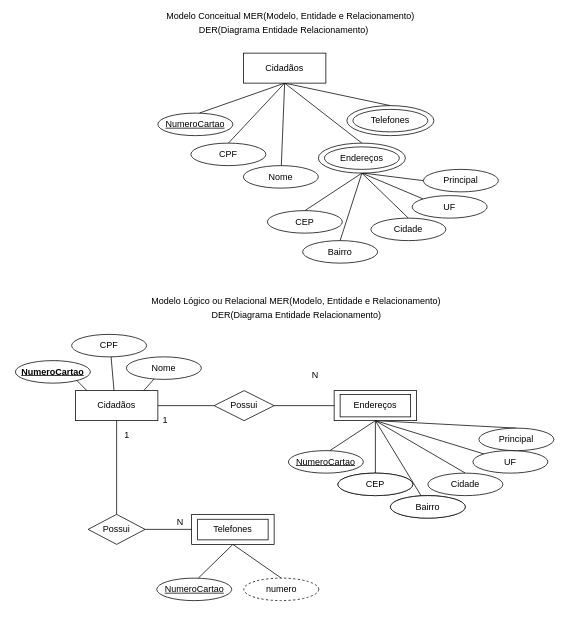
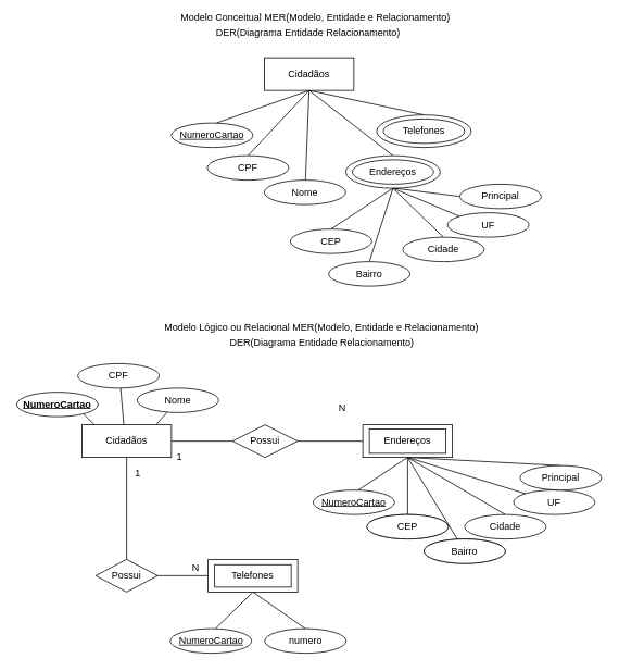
  <mxCell id="0" />
  <mxCell id="1" parent="0" />
  <mxCell id="2" style="edgeStyle=none;rounded=0;orthogonalLoop=1;jettySize=auto;html=1;exitX=0.5;exitY=1;exitDx=0;exitDy=0;entryX=0.5;entryY=0;entryDx=0;entryDy=0;endArrow=none;endFill=0;" edge="1" parent="1" source="3" target="59"><mxGeometry relative="1" as="geometry" /></mxCell>
  <mxCell id="3" value="" style="ellipse;whiteSpace=wrap;html=1;" vertex="1" parent="1"><mxGeometry x="424" y="190" width="116" height="40" as="geometry" /></mxCell>
  <mxCell id="4" style="rounded=0;orthogonalLoop=1;jettySize=auto;html=1;exitX=0.5;exitY=1;exitDx=0;exitDy=0;entryX=0.556;entryY=-0.005;entryDx=0;entryDy=0;entryPerimeter=0;endArrow=none;endFill=0;" edge="1" parent="1" source="9" target="12"><mxGeometry relative="1" as="geometry" /></mxCell>
  <mxCell id="5" style="edgeStyle=none;rounded=0;orthogonalLoop=1;jettySize=auto;html=1;exitX=0.5;exitY=1;exitDx=0;exitDy=0;entryX=0.5;entryY=0;entryDx=0;entryDy=0;endArrow=none;endFill=0;" edge="1" parent="1" source="9" target="13"><mxGeometry relative="1" as="geometry" /></mxCell>
  <mxCell id="6" style="edgeStyle=none;rounded=0;orthogonalLoop=1;jettySize=auto;html=1;exitX=0.5;exitY=1;exitDx=0;exitDy=0;endArrow=none;endFill=0;" edge="1" parent="1" source="9" target="14"><mxGeometry relative="1" as="geometry" /></mxCell>
  <mxCell id="7" style="edgeStyle=none;rounded=0;orthogonalLoop=1;jettySize=auto;html=1;exitX=0.5;exitY=1;exitDx=0;exitDy=0;entryX=0.5;entryY=0;entryDx=0;entryDy=0;endArrow=none;endFill=0;" edge="1" parent="1" source="9" target="3"><mxGeometry relative="1" as="geometry" /></mxCell>
  <mxCell id="8" style="edgeStyle=none;rounded=0;orthogonalLoop=1;jettySize=auto;html=1;exitX=0.5;exitY=1;exitDx=0;exitDy=0;entryX=0.5;entryY=0;entryDx=0;entryDy=0;endArrow=none;endFill=0;" edge="1" parent="1" source="9" target="16"><mxGeometry relative="1" as="geometry" /></mxCell>
  <mxCell id="9" value="Cidadãos" style="rounded=0;whiteSpace=wrap;html=1;" vertex="1" parent="1"><mxGeometry x="324" y="70" width="110" height="40" as="geometry" /></mxCell>
  <mxCell id="10" value="Modelo Conceitual MER(Modelo, Entidade e Relacionamento)" style="text;html=1;strokeColor=none;fillColor=none;align=center;verticalAlign=middle;whiteSpace=wrap;rounded=0;" vertex="1" parent="1"><mxGeometry x="204" y="20" width="366" as="geometry" /></mxCell>
  <mxCell id="11" value="DER(Diagrama Entidade Relacionamento)" style="text;html=1;strokeColor=none;fillColor=none;align=center;verticalAlign=middle;whiteSpace=wrap;rounded=0;" vertex="1" parent="1"><mxGeometry x="253" y="30" width="250" height="20" as="geometry" /></mxCell>
  <mxCell id="12" value="NumeroCartao" style="ellipse;whiteSpace=wrap;html=1;fontStyle=4" vertex="1" parent="1"><mxGeometry x="210" y="150" width="100" height="30" as="geometry" /></mxCell>
  <mxCell id="13" value="CPF" style="ellipse;whiteSpace=wrap;html=1;fontStyle=0" vertex="1" parent="1"><mxGeometry x="254" y="190" width="100" height="30" as="geometry" /></mxCell>
  <mxCell id="14" value="Nome" style="ellipse;whiteSpace=wrap;html=1;fontStyle=0" vertex="1" parent="1"><mxGeometry x="324" y="220" width="100" height="30" as="geometry" /></mxCell>
  <mxCell id="15" value="Endereços" style="ellipse;whiteSpace=wrap;html=1;fontStyle=0" vertex="1" parent="1"><mxGeometry x="432" y="195" width="100" height="30" as="geometry" /></mxCell>
  <mxCell id="16" value="" style="ellipse;whiteSpace=wrap;html=1;" vertex="1" parent="1"><mxGeometry x="462" y="140" width="116" height="40" as="geometry" /></mxCell>
  <mxCell id="17" value="Telefones" style="ellipse;whiteSpace=wrap;html=1;fontStyle=0" vertex="1" parent="1"><mxGeometry x="470" y="145" width="100" height="30" as="geometry" /></mxCell>
  <mxCell id="18" style="rounded=0;orthogonalLoop=1;jettySize=auto;html=1;exitX=0.5;exitY=1;exitDx=0;exitDy=0;entryX=0.556;entryY=-0.005;entryDx=0;entryDy=0;entryPerimeter=0;endArrow=none;endFill=0;" edge="1" source="23" target="24" parent="1"><mxGeometry relative="1" as="geometry" /></mxCell>
  <mxCell id="19" style="edgeStyle=none;rounded=0;orthogonalLoop=1;jettySize=auto;html=1;exitX=0.5;exitY=1;exitDx=0;exitDy=0;entryX=0.5;entryY=0;entryDx=0;entryDy=0;endArrow=none;endFill=0;" edge="1" source="23" target="25" parent="1"><mxGeometry relative="1" as="geometry" /></mxCell>
  <mxCell id="20" style="edgeStyle=none;rounded=0;orthogonalLoop=1;jettySize=auto;html=1;exitX=0.5;exitY=1;exitDx=0;exitDy=0;endArrow=none;endFill=0;" edge="1" source="23" target="26" parent="1"><mxGeometry relative="1" as="geometry" /></mxCell>
  <mxCell id="21" style="edgeStyle=none;rounded=0;orthogonalLoop=1;jettySize=auto;html=1;exitX=0.5;exitY=1;exitDx=0;exitDy=0;entryX=0.5;entryY=0;entryDx=0;entryDy=0;endArrow=none;endFill=0;" edge="1" parent="1" source="23" target="50"><mxGeometry relative="1" as="geometry" /></mxCell>
  <mxCell id="22" style="edgeStyle=none;rounded=0;orthogonalLoop=1;jettySize=auto;html=1;exitX=1;exitY=0.5;exitDx=0;exitDy=0;entryX=0;entryY=0.5;entryDx=0;entryDy=0;endArrow=none;endFill=0;" edge="1" parent="1" source="23" target="48"><mxGeometry relative="1" as="geometry" /></mxCell>
  <mxCell id="23" value="Cidadãos" style="rounded=0;whiteSpace=wrap;html=1;" vertex="1" parent="1"><mxGeometry x="100" y="520" width="110" height="40" as="geometry" /></mxCell>
  <mxCell id="24" value="NumeroCartao" style="ellipse;whiteSpace=wrap;html=1;fontStyle=5" vertex="1" parent="1"><mxGeometry x="20" y="480" width="100" height="30" as="geometry" /></mxCell>
  <mxCell id="25" value="CPF" style="ellipse;whiteSpace=wrap;html=1;fontStyle=0" vertex="1" parent="1"><mxGeometry x="95" y="445" width="100" height="30" as="geometry" /></mxCell>
  <mxCell id="26" value="Nome" style="ellipse;whiteSpace=wrap;html=1;fontStyle=0" vertex="1" parent="1"><mxGeometry x="168" y="475" width="100" height="30" as="geometry" /></mxCell>
  <mxCell id="27" value="DER(Diagrama Entidade Relacionamento)" style="text;html=1;strokeColor=none;fillColor=none;align=center;verticalAlign=middle;whiteSpace=wrap;rounded=0;" vertex="1" parent="1"><mxGeometry x="269.5" y="410" width="250" height="20" as="geometry" /></mxCell>
  <mxCell id="28" value="Modelo Lógico ou Relacional MER(Modelo, Entidade e Relacionamento)" style="text;html=1;strokeColor=none;fillColor=none;align=center;verticalAlign=middle;whiteSpace=wrap;rounded=0;" vertex="1" parent="1"><mxGeometry x="183" y="400" width="423" as="geometry" /></mxCell>
  <mxCell id="29" style="rounded=0;orthogonalLoop=1;jettySize=auto;html=1;exitX=0.5;exitY=1;exitDx=0;exitDy=0;entryX=0.556;entryY=-0.005;entryDx=0;entryDy=0;entryPerimeter=0;endArrow=none;endFill=0;" edge="1" source="35" target="36" parent="1"><mxGeometry relative="1" as="geometry" /></mxCell>
  <mxCell id="30" style="edgeStyle=none;rounded=0;orthogonalLoop=1;jettySize=auto;html=1;exitX=0.5;exitY=1;exitDx=0;exitDy=0;entryX=0.5;entryY=0;entryDx=0;entryDy=0;endArrow=none;endFill=0;" edge="1" source="35" target="37" parent="1"><mxGeometry relative="1" as="geometry" /></mxCell>
  <mxCell id="31" style="edgeStyle=none;rounded=0;orthogonalLoop=1;jettySize=auto;html=1;exitX=0.5;exitY=1;exitDx=0;exitDy=0;endArrow=none;endFill=0;" edge="1" source="35" target="38" parent="1"><mxGeometry relative="1" as="geometry" /></mxCell>
  <mxCell id="32" style="edgeStyle=none;rounded=0;orthogonalLoop=1;jettySize=auto;html=1;exitX=0.5;exitY=1;exitDx=0;exitDy=0;entryX=0.5;entryY=0;entryDx=0;entryDy=0;endArrow=none;endFill=0;" edge="1" parent="1" source="35" target="46"><mxGeometry relative="1" as="geometry" /></mxCell>
  <mxCell id="33" style="edgeStyle=none;rounded=0;orthogonalLoop=1;jettySize=auto;html=1;exitX=0.5;exitY=1;exitDx=0;exitDy=0;entryX=0;entryY=0;entryDx=0;entryDy=0;endArrow=none;endFill=0;" edge="1" parent="1" source="35" target="45"><mxGeometry relative="1" as="geometry" /></mxCell>
  <mxCell id="34" style="edgeStyle=none;rounded=0;orthogonalLoop=1;jettySize=auto;html=1;exitX=0.5;exitY=1;exitDx=0;exitDy=0;entryX=0.5;entryY=0;entryDx=0;entryDy=0;endArrow=none;endFill=0;" edge="1" parent="1" source="35" target="44"><mxGeometry relative="1" as="geometry" /></mxCell>
  <mxCell id="35" value="Endereços" style="rounded=0;whiteSpace=wrap;html=1;" vertex="1" parent="1"><mxGeometry x="445" y="520" width="110" height="40" as="geometry" /></mxCell>
  <mxCell id="36" value="NumeroCartao" style="ellipse;whiteSpace=wrap;html=1;fontStyle=4" vertex="1" parent="1"><mxGeometry x="384" y="600" width="100" height="30" as="geometry" /></mxCell>
  <mxCell id="37" value="CEP" style="ellipse;whiteSpace=wrap;html=1;fontStyle=0" vertex="1" parent="1"><mxGeometry x="450" y="630" width="100" height="30" as="geometry" /></mxCell>
  <mxCell id="38" value="Bairro" style="ellipse;whiteSpace=wrap;html=1;fontStyle=0" vertex="1" parent="1"><mxGeometry x="520" y="660" width="100" height="30" as="geometry" /></mxCell>
  <mxCell id="39" style="rounded=0;orthogonalLoop=1;jettySize=auto;html=1;exitX=0.5;exitY=1;exitDx=0;exitDy=0;entryX=0.556;entryY=-0.005;entryDx=0;entryDy=0;entryPerimeter=0;endArrow=none;endFill=0;" edge="1" source="41" target="42" parent="1"><mxGeometry relative="1" as="geometry" /></mxCell>
  <mxCell id="40" style="edgeStyle=none;rounded=0;orthogonalLoop=1;jettySize=auto;html=1;exitX=0.5;exitY=1;exitDx=0;exitDy=0;entryX=0.5;entryY=0;entryDx=0;entryDy=0;endArrow=none;endFill=0;" edge="1" source="41" target="43" parent="1"><mxGeometry relative="1" as="geometry" /></mxCell>
  <mxCell id="41" value="Telefones" style="rounded=0;whiteSpace=wrap;html=1;" vertex="1" parent="1"><mxGeometry x="255" y="685" width="110" height="40" as="geometry" /></mxCell>
  <mxCell id="42" value="NumeroCartao" style="ellipse;whiteSpace=wrap;html=1;fontStyle=4" vertex="1" parent="1"><mxGeometry x="208.5" y="770" width="100" height="30" as="geometry" /></mxCell>
- <mxCell id="43" value="numero" style="ellipse;whiteSpace=wrap;html=1;fontStyle=0;dashed=1;" vertex="1" parent="1"><mxGeometry x="324.5" y="770" width="100" height="30" as="geometry" /></mxCell>
+ <mxCell id="43" value="numero" style="ellipse;whiteSpace=wrap;html=1;fontStyle=0" vertex="1" parent="1"><mxGeometry x="324.5" y="770" width="100" height="30" as="geometry" /></mxCell>
  <mxCell id="44" value="Cidade" style="ellipse;whiteSpace=wrap;html=1;fontStyle=0" vertex="1" parent="1"><mxGeometry x="570" y="630" width="100" height="30" as="geometry" /></mxCell>
  <mxCell id="45" value="UF" style="ellipse;whiteSpace=wrap;html=1;fontStyle=0" vertex="1" parent="1"><mxGeometry x="630" y="600" width="100" height="30" as="geometry" /></mxCell>
  <mxCell id="46" value="Principal" style="ellipse;whiteSpace=wrap;html=1;fontStyle=0" vertex="1" parent="1"><mxGeometry x="638" y="570" width="100" height="30" as="geometry" /></mxCell>
  <mxCell id="47" style="edgeStyle=none;rounded=0;orthogonalLoop=1;jettySize=auto;html=1;exitX=1;exitY=0.5;exitDx=0;exitDy=0;entryX=0;entryY=0.5;entryDx=0;entryDy=0;endArrow=none;endFill=0;" edge="1" parent="1" source="48" target="35"><mxGeometry relative="1" as="geometry" /></mxCell>
  <mxCell id="48" value="Possui" style="rhombus;whiteSpace=wrap;html=1;" vertex="1" parent="1"><mxGeometry x="285" y="520" width="80" height="40" as="geometry" /></mxCell>
  <mxCell id="49" style="edgeStyle=none;rounded=0;orthogonalLoop=1;jettySize=auto;html=1;exitX=1;exitY=0.5;exitDx=0;exitDy=0;entryX=0;entryY=0.5;entryDx=0;entryDy=0;endArrow=none;endFill=0;" edge="1" parent="1" source="50" target="41"><mxGeometry relative="1" as="geometry" /></mxCell>
  <mxCell id="50" value="Possui" style="rhombus;whiteSpace=wrap;html=1;" vertex="1" parent="1"><mxGeometry x="117" y="685" width="76" height="40" as="geometry" /></mxCell>
  <mxCell id="51" value="1" style="text;html=1;strokeColor=none;fillColor=none;align=center;verticalAlign=middle;whiteSpace=wrap;rounded=0;" vertex="1" parent="1"><mxGeometry x="159" y="570" width="20" height="20" as="geometry" /></mxCell>
  <mxCell id="52" value="N" style="text;html=1;strokeColor=none;fillColor=none;align=center;verticalAlign=middle;whiteSpace=wrap;rounded=0;" vertex="1" parent="1"><mxGeometry x="230" y="685" width="20" height="20" as="geometry" /></mxCell>
  <mxCell id="53" value="1" style="text;html=1;strokeColor=none;fillColor=none;align=center;verticalAlign=middle;whiteSpace=wrap;rounded=0;" vertex="1" parent="1"><mxGeometry x="210" y="550" width="20" height="20" as="geometry" /></mxCell>
  <mxCell id="54" value="N" style="text;html=1;strokeColor=none;fillColor=none;align=center;verticalAlign=middle;whiteSpace=wrap;rounded=0;" vertex="1" parent="1"><mxGeometry x="410" y="490" width="20" height="20" as="geometry" /></mxCell>
  <mxCell id="55" value="Endereços" style="rounded=0;whiteSpace=wrap;html=1;" vertex="1" parent="1"><mxGeometry x="453" y="525" width="94" height="30" as="geometry" /></mxCell>
  <mxCell id="56" value="Telefones" style="rounded=0;whiteSpace=wrap;html=1;" vertex="1" parent="1"><mxGeometry x="263" y="691.5" width="94" height="27.5" as="geometry" /></mxCell>
  <mxCell id="57" value="CEP" style="ellipse;whiteSpace=wrap;html=1;fontStyle=0" vertex="1" parent="1"><mxGeometry x="450" y="630" width="100" height="30" as="geometry" /></mxCell>
  <mxCell id="58" value="Bairro" style="ellipse;whiteSpace=wrap;html=1;fontStyle=0" vertex="1" parent="1"><mxGeometry x="520" y="660" width="100" height="30" as="geometry" /></mxCell>
  <mxCell id="59" value="CEP" style="ellipse;whiteSpace=wrap;html=1;fontStyle=0" vertex="1" parent="1"><mxGeometry x="356" y="280" width="100" height="30" as="geometry" /></mxCell>
  <mxCell id="60" style="edgeStyle=none;rounded=0;orthogonalLoop=1;jettySize=auto;html=1;exitX=0.5;exitY=0;exitDx=0;exitDy=0;entryX=0.5;entryY=1;entryDx=0;entryDy=0;endArrow=none;endFill=0;" edge="1" parent="1" source="61" target="3"><mxGeometry relative="1" as="geometry" /></mxCell>
  <mxCell id="61" value="Bairro" style="ellipse;whiteSpace=wrap;html=1;fontStyle=0" vertex="1" parent="1"><mxGeometry x="403" y="320" width="100" height="30" as="geometry" /></mxCell>
  <mxCell id="62" style="edgeStyle=none;rounded=0;orthogonalLoop=1;jettySize=auto;html=1;exitX=0;exitY=0;exitDx=0;exitDy=0;entryX=0.5;entryY=1;entryDx=0;entryDy=0;endArrow=none;endFill=0;" edge="1" parent="1" source="63" target="3"><mxGeometry relative="1" as="geometry" /></mxCell>
  <mxCell id="63" value="UF" style="ellipse;whiteSpace=wrap;html=1;fontStyle=0" vertex="1" parent="1"><mxGeometry x="549" y="260" width="100" height="30" as="geometry" /></mxCell>
  <mxCell id="64" style="edgeStyle=none;rounded=0;orthogonalLoop=1;jettySize=auto;html=1;exitX=0;exitY=0.5;exitDx=0;exitDy=0;endArrow=none;endFill=0;" edge="1" parent="1" source="65"><mxGeometry relative="1" as="geometry"><mxPoint x="484" y="230" as="targetPoint" /></mxGeometry></mxCell>
  <mxCell id="65" value="Principal" style="ellipse;whiteSpace=wrap;html=1;fontStyle=0" vertex="1" parent="1"><mxGeometry x="564" y="225" width="100" height="30" as="geometry" /></mxCell>
  <mxCell id="66" style="edgeStyle=none;rounded=0;orthogonalLoop=1;jettySize=auto;html=1;exitX=0.5;exitY=0;exitDx=0;exitDy=0;entryX=0.5;entryY=1;entryDx=0;entryDy=0;endArrow=none;endFill=0;" edge="1" parent="1" source="67" target="3"><mxGeometry relative="1" as="geometry" /></mxCell>
  <mxCell id="67" value="Cidade" style="ellipse;whiteSpace=wrap;html=1;fontStyle=0" vertex="1" parent="1"><mxGeometry x="494" y="290" width="100" height="30" as="geometry" /></mxCell>
